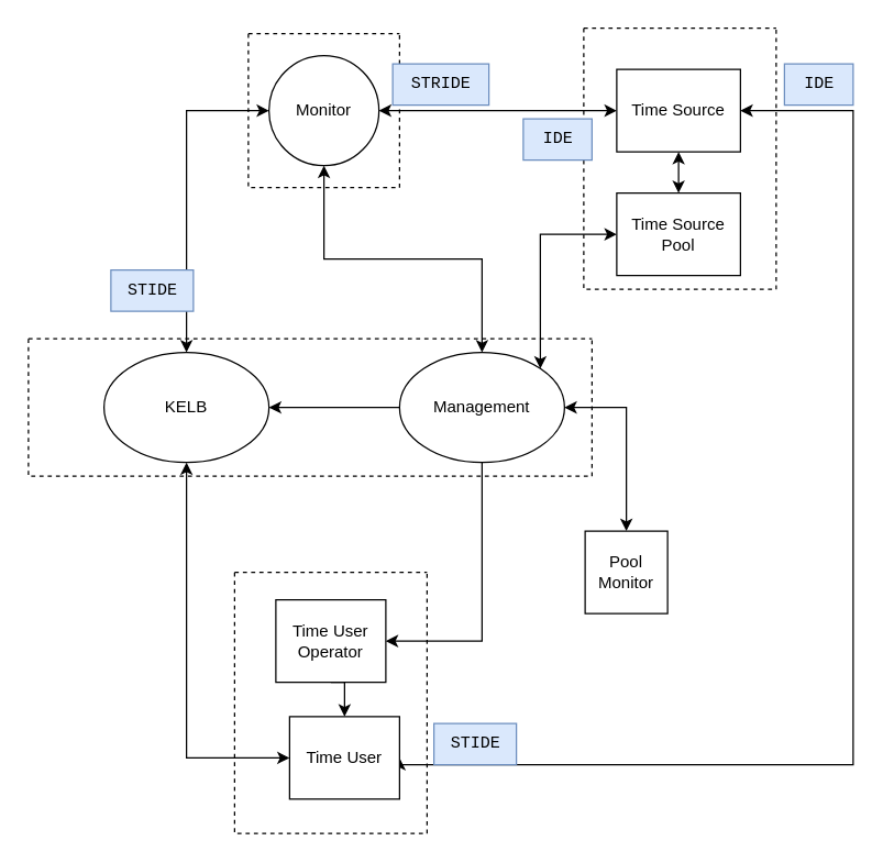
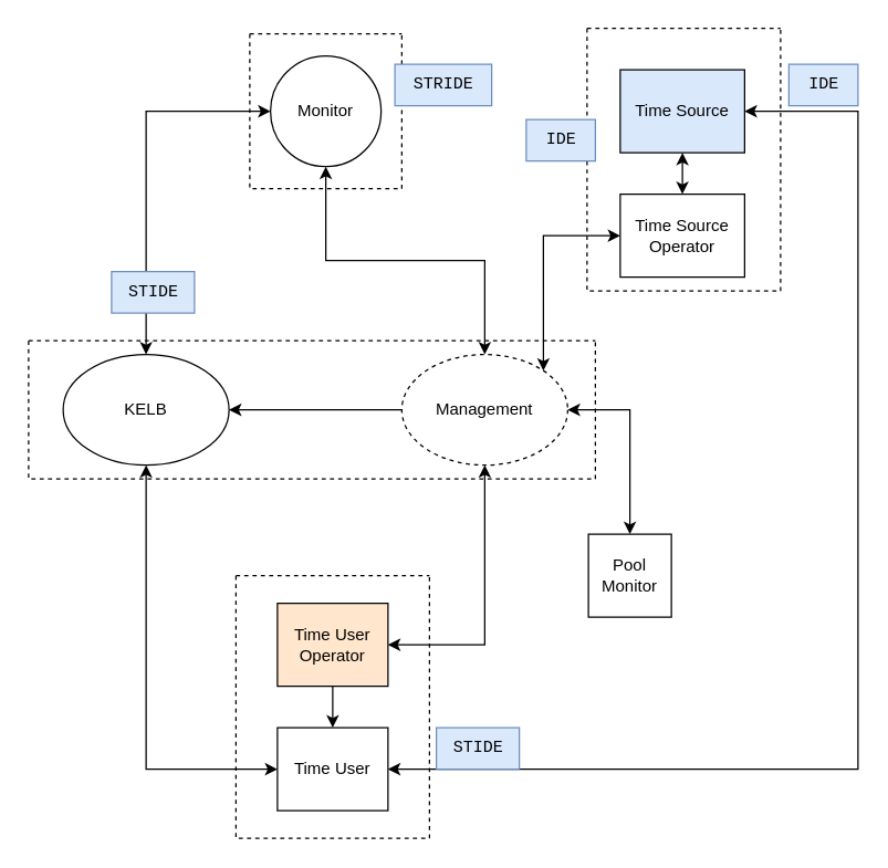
  <mxCell id="0" />
  <mxCell id="1" parent="0" />
  <mxCell id="2" style="edgeStyle=orthogonalEdgeStyle;rounded=0;orthogonalLoop=1;jettySize=auto;html=1;exitX=0.5;exitY=0;exitDx=0;exitDy=0;entryX=0.5;entryY=1;entryDx=0;entryDy=0;startArrow=classic;startFill=1;" edge="1" parent="1" source="15" target="5"><mxGeometry relative="1" as="geometry" /></mxCell>
  <mxCell id="3" style="edgeStyle=orthogonalEdgeStyle;rounded=0;orthogonalLoop=1;jettySize=auto;html=1;exitX=0;exitY=0.5;exitDx=0;exitDy=0;entryX=0.5;entryY=0;entryDx=0;entryDy=0;startArrow=classic;startFill=1;" edge="1" parent="1" source="5" target="14"><mxGeometry relative="1" as="geometry" /></mxCell>
- <mxCell id="4" style="edgeStyle=orthogonalEdgeStyle;rounded=0;orthogonalLoop=1;jettySize=auto;html=1;exitX=1;exitY=0.5;exitDx=0;exitDy=0;entryX=0;entryY=0.5;entryDx=0;entryDy=0;startArrow=classic;startFill=1;" edge="1" parent="1" source="5" target="23"><mxGeometry relative="1" as="geometry" /></mxCell>
  <mxCell id="5" value="Monitor" style="ellipse;whiteSpace=wrap;html=1;" vertex="1" parent="1"><mxGeometry x="195" y="40" width="80" height="80" as="geometry" /></mxCell>
  <mxCell id="6" value="Pool Monitor" style="rounded=0;whiteSpace=wrap;html=1;" vertex="1" parent="1"><mxGeometry x="425" y="386" width="60" height="60" as="geometry" /></mxCell>
- <mxCell id="7" style="edgeStyle=orthogonalEdgeStyle;rounded=0;orthogonalLoop=1;jettySize=auto;html=1;exitX=1;exitY=0.5;exitDx=0;exitDy=0;entryX=0.5;entryY=1;entryDx=0;entryDy=0;startArrow=classic;startFill=1;endArrow=none;" edge="1" parent="1" source="18" target="15"><mxGeometry relative="1" as="geometry"><mxPoint x="180" y="686" as="sourcePoint" /></mxGeometry></mxCell>
+ <mxCell id="7" style="edgeStyle=orthogonalEdgeStyle;rounded=0;orthogonalLoop=1;jettySize=auto;html=1;exitX=1;exitY=0.5;exitDx=0;exitDy=0;entryX=0.5;entryY=1;entryDx=0;entryDy=0;startArrow=classic;startFill=1;" edge="1" parent="1" source="18" target="15"><mxGeometry relative="1" as="geometry"><mxPoint x="180" y="686" as="sourcePoint" /></mxGeometry></mxCell>
  <mxCell id="8" style="edgeStyle=orthogonalEdgeStyle;rounded=0;orthogonalLoop=1;jettySize=auto;html=1;exitX=1;exitY=0.5;exitDx=0;exitDy=0;entryX=1;entryY=0.5;entryDx=0;entryDy=0;startArrow=classic;startFill=1;" edge="1" parent="1" source="19" target="23"><mxGeometry relative="1" as="geometry"><Array as="points"><mxPoint x="620" y="556" /><mxPoint x="620" y="80" /></Array></mxGeometry></mxCell>
  <mxCell id="9" style="edgeStyle=orthogonalEdgeStyle;rounded=0;orthogonalLoop=1;jettySize=auto;html=1;exitX=0;exitY=0.5;exitDx=0;exitDy=0;entryX=1;entryY=0;entryDx=0;entryDy=0;startArrow=classic;startFill=1;" edge="1" parent="1" source="22" target="15"><mxGeometry relative="1" as="geometry" /></mxCell>
  <mxCell id="10" style="edgeStyle=orthogonalEdgeStyle;rounded=0;orthogonalLoop=1;jettySize=auto;html=1;exitX=0;exitY=0.5;exitDx=0;exitDy=0;entryX=0.5;entryY=1;entryDx=0;entryDy=0;startArrow=classic;startFill=1;" edge="1" parent="1" source="19" target="14"><mxGeometry relative="1" as="geometry" /></mxCell>
  <mxCell id="11" style="edgeStyle=orthogonalEdgeStyle;rounded=0;orthogonalLoop=1;jettySize=auto;html=1;exitX=0.5;exitY=0;exitDx=0;exitDy=0;entryX=1;entryY=0.5;entryDx=0;entryDy=0;startArrow=classic;startFill=1;" edge="1" parent="1" source="6" target="15"><mxGeometry relative="1" as="geometry"><mxPoint x="350" y="366" as="targetPoint" /></mxGeometry></mxCell>
  <mxCell id="12" value="&lt;div&gt;&lt;font&gt;STIDE&lt;/font&gt;&lt;/div&gt;" style="text;html=1;align=center;verticalAlign=middle;resizable=0;points=[];autosize=1;strokeColor=#6c8ebf;fillColor=#dae8fc;fontFamily=Courier New;" vertex="1" parent="1"><mxGeometry x="80" y="196" width="60" height="30" as="geometry" /></mxCell>
  <mxCell id="13" value="" style="swimlane;startSize=0;dashed=1;" vertex="1" parent="1"><mxGeometry x="20" y="246" width="410" height="100" as="geometry"><mxRectangle x="115" y="310" width="50" height="40" as="alternateBounds" /></mxGeometry></mxCell>
- <mxCell id="14" value="KELB" style="ellipse;whiteSpace=wrap;html=1;" vertex="1" parent="13"><mxGeometry x="55" y="10" width="120" height="80" as="geometry" /></mxCell>
- <mxCell id="15" value="Management" style="ellipse;whiteSpace=wrap;html=1;" vertex="1" parent="13"><mxGeometry x="270" y="10" width="120" height="80" as="geometry" /></mxCell>
+ <mxCell id="14" value="KELB" style="ellipse;whiteSpace=wrap;html=1;" vertex="1" parent="13"><mxGeometry x="25" y="10" width="120" height="80" as="geometry" /></mxCell>
+ <mxCell id="15" value="Management" style="ellipse;whiteSpace=wrap;html=1;dashed=1;" vertex="1" parent="13"><mxGeometry x="270" y="10" width="120" height="80" as="geometry" /></mxCell>
  <mxCell id="16" style="edgeStyle=orthogonalEdgeStyle;rounded=0;orthogonalLoop=1;jettySize=auto;html=1;exitX=0;exitY=0.5;exitDx=0;exitDy=0;entryX=1;entryY=0.5;entryDx=0;entryDy=0;startArrow=none;startFill=0;" edge="1" parent="13" source="15" target="14"><mxGeometry relative="1" as="geometry"><mxPoint x="210" y="120" as="targetPoint" /></mxGeometry></mxCell>
  <mxCell id="17" value="" style="swimlane;startSize=0;dashed=1;" vertex="1" parent="1"><mxGeometry x="170" y="416" width="140" height="190" as="geometry" /></mxCell>
- <mxCell id="18" value="Time User Operator" style="rounded=0;whiteSpace=wrap;html=1;" vertex="1" parent="17"><mxGeometry x="30" y="20" width="80" height="60" as="geometry" /></mxCell>
- <mxCell id="19" value="Time User" style="rounded=0;whiteSpace=wrap;html=1;" vertex="1" parent="17"><mxGeometry x="40" y="105" width="80" height="60" as="geometry" /></mxCell>
+ <mxCell id="18" value="Time User Operator" style="rounded=0;whiteSpace=wrap;html=1;fillColor=#ffe6cc;" vertex="1" parent="17"><mxGeometry x="30" y="20" width="80" height="60" as="geometry" /></mxCell>
+ <mxCell id="19" value="Time User" style="rounded=0;whiteSpace=wrap;html=1;" vertex="1" parent="17"><mxGeometry x="30" y="110" width="80" height="60" as="geometry" /></mxCell>
  <mxCell id="20" style="edgeStyle=orthogonalEdgeStyle;rounded=0;orthogonalLoop=1;jettySize=auto;html=1;exitX=0.5;exitY=1;exitDx=0;exitDy=0;entryX=0.5;entryY=0;entryDx=0;entryDy=0;" edge="1" parent="17" source="18" target="19"><mxGeometry relative="1" as="geometry" /></mxCell>
  <mxCell id="21" value="" style="swimlane;startSize=0;dashed=1;" vertex="1" parent="1"><mxGeometry x="424" y="20" width="140" height="190" as="geometry" /></mxCell>
- <mxCell id="22" value="Time Source Pool" style="rounded=0;whiteSpace=wrap;html=1;" vertex="1" parent="21"><mxGeometry x="24" y="120" width="90" height="60" as="geometry" /></mxCell>
- <mxCell id="23" value="Time Source" style="rounded=0;whiteSpace=wrap;html=1;" vertex="1" parent="21"><mxGeometry x="24" y="30" width="90" height="60" as="geometry" /></mxCell>
+ <mxCell id="22" value="Time Source Operator" style="rounded=0;whiteSpace=wrap;html=1;" vertex="1" parent="21"><mxGeometry x="24" y="120" width="90" height="60" as="geometry" /></mxCell>
+ <mxCell id="23" value="Time Source" style="rounded=0;whiteSpace=wrap;html=1;fillColor=#dae8fc;" vertex="1" parent="21"><mxGeometry x="24" y="30" width="90" height="60" as="geometry" /></mxCell>
  <mxCell id="24" style="edgeStyle=orthogonalEdgeStyle;rounded=0;orthogonalLoop=1;jettySize=auto;html=1;exitX=0.5;exitY=1;exitDx=0;exitDy=0;entryX=0.5;entryY=0;entryDx=0;entryDy=0;startArrow=classic;startFill=1;" edge="1" parent="21" source="23" target="22"><mxGeometry relative="1" as="geometry" /></mxCell>
  <mxCell id="25" value="" style="swimlane;startSize=0;dashed=1;" vertex="1" parent="1"><mxGeometry x="180" y="24" width="110" height="112" as="geometry" /></mxCell>
  <mxCell id="26" value="&lt;div&gt;&lt;font&gt;STRIDE&lt;/font&gt;&lt;/div&gt;" style="text;html=1;align=center;verticalAlign=middle;resizable=0;points=[];autosize=1;strokeColor=#6c8ebf;fillColor=#dae8fc;fontFamily=Courier New;" vertex="1" parent="1"><mxGeometry x="285" y="46" width="70" height="30" as="geometry" /></mxCell>
  <mxCell id="27" value="IDE" style="text;html=1;align=center;verticalAlign=middle;resizable=0;points=[];autosize=1;strokeColor=#6c8ebf;fillColor=#dae8fc;fontFamily=Courier New;" vertex="1" parent="1"><mxGeometry x="380" y="86" width="50" height="30" as="geometry" /></mxCell>
  <mxCell id="28" value="IDE" style="text;html=1;align=center;verticalAlign=middle;resizable=0;points=[];autosize=1;strokeColor=#6c8ebf;fillColor=#dae8fc;fontFamily=Courier New;" vertex="1" parent="1"><mxGeometry x="570" y="46" width="50" height="30" as="geometry" /></mxCell>
  <mxCell id="29" value="STIDE" style="text;html=1;align=center;verticalAlign=middle;resizable=0;points=[];autosize=1;strokeColor=#6c8ebf;fillColor=#dae8fc;fontFamily=Courier New;" vertex="1" parent="1"><mxGeometry x="315" y="526" width="60" height="30" as="geometry" /></mxCell>
